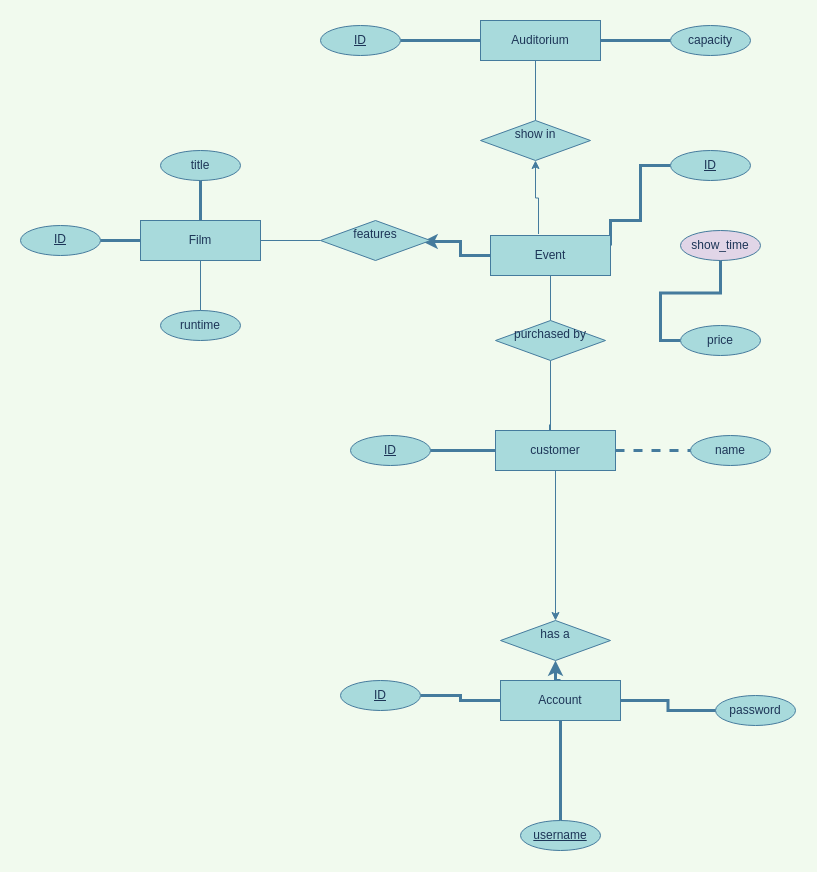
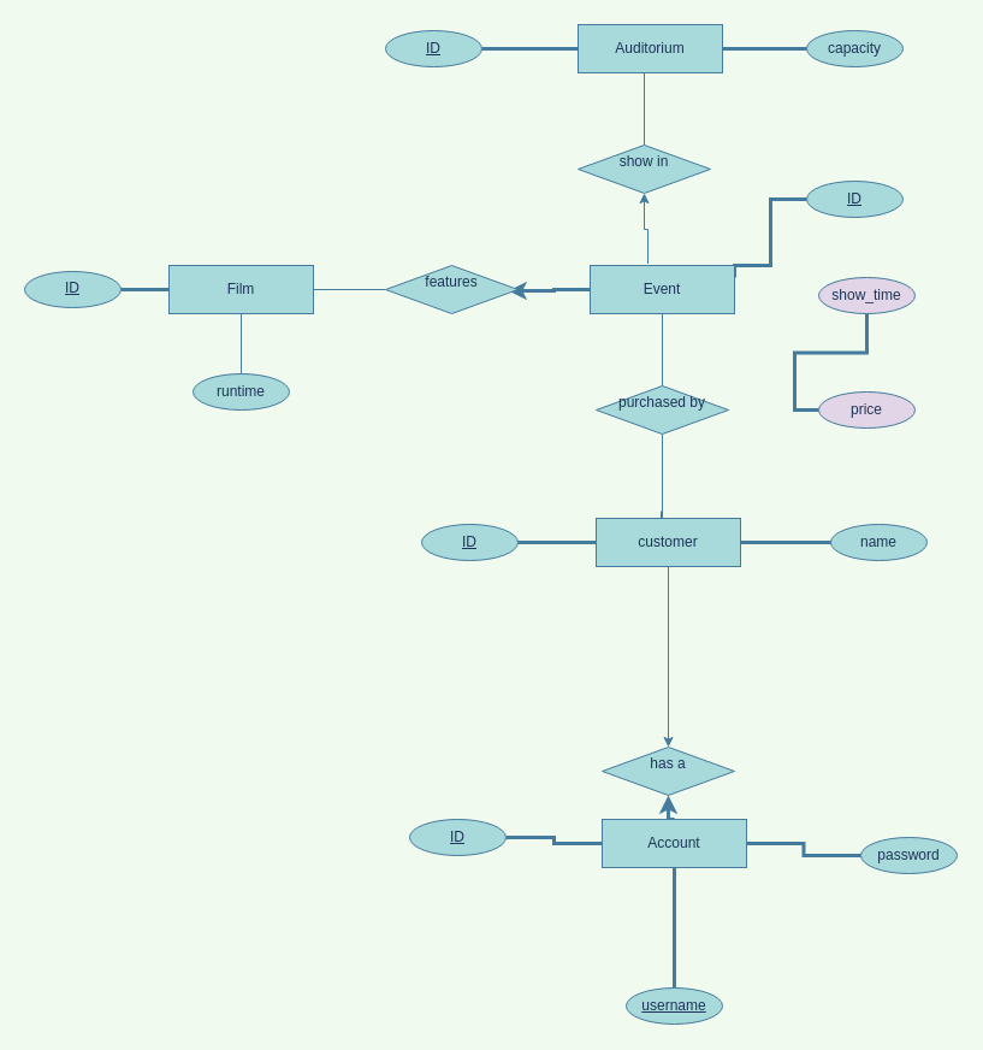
  <mxCell id="0" />
  <mxCell id="1" parent="0" />
  <mxCell id="2" value="ID" style="ellipse;whiteSpace=wrap;html=1;verticalAlign=top;fontStyle=4;fillColor=#A8DADC;strokeColor=#457B9D;fontColor=#1D3557;" vertex="1" parent="1"><mxGeometry y="225" width="80" height="30" as="geometry" x="20" /></mxCell>
  <mxCell id="3" value="runtime" style="ellipse;whiteSpace=wrap;html=1;fillColor=#A8DADC;strokeColor=#457B9D;fontColor=#1D3557;" vertex="1" parent="1"><mxGeometry x="160" y="310" width="80" height="30" as="geometry" /></mxCell>
- <mxCell id="4" value="title" style="ellipse;whiteSpace=wrap;html=1;fillColor=#A8DADC;strokeColor=#457B9D;fontColor=#1D3557;" vertex="1" parent="1"><mxGeometry x="160" y="150" width="80" height="30" as="geometry" /></mxCell>
  <mxCell id="5" style="edgeStyle=orthogonalEdgeStyle;rounded=0;orthogonalLoop=1;jettySize=auto;html=1;exitX=0.5;exitY=1;exitDx=0;exitDy=0;entryX=0.5;entryY=0;entryDx=0;entryDy=0;endArrow=none;endFill=0;strokeColor=#457B9D;fontColor=#1D3557;labelBackgroundColor=#F1FAEE;" edge="1" parent="1" source="8" target="3"><mxGeometry relative="1" as="geometry" /></mxCell>
- <mxCell id="6" style="edgeStyle=orthogonalEdgeStyle;rounded=0;orthogonalLoop=1;jettySize=auto;html=1;exitX=0.5;exitY=0;exitDx=0;exitDy=0;entryX=0.5;entryY=1;entryDx=0;entryDy=0;endArrow=none;endFill=0;strokeWidth=3;strokeColor=#457B9D;fontColor=#1D3557;labelBackgroundColor=#F1FAEE;" edge="1" parent="1" source="8" target="4"><mxGeometry relative="1" as="geometry" /></mxCell>
  <mxCell id="7" style="edgeStyle=orthogonalEdgeStyle;rounded=0;orthogonalLoop=1;jettySize=auto;html=1;exitX=0;exitY=0.5;exitDx=0;exitDy=0;entryX=1;entryY=0.5;entryDx=0;entryDy=0;endArrow=none;endFill=0;strokeWidth=3;strokeColor=#457B9D;fontColor=#1D3557;labelBackgroundColor=#F1FAEE;" edge="1" parent="1" source="8" target="2"><mxGeometry relative="1" as="geometry" /></mxCell>
  <mxCell id="8" value="Film" style="rounded=0;whiteSpace=wrap;html=1;fillColor=#A8DADC;strokeColor=#457B9D;fontColor=#1D3557;" vertex="1" parent="1"><mxGeometry x="140" y="220" width="120" height="40" as="geometry" /></mxCell>
  <mxCell id="9" style="edgeStyle=orthogonalEdgeStyle;rounded=0;orthogonalLoop=1;jettySize=auto;html=1;exitX=0.5;exitY=0;exitDx=0;exitDy=0;entryX=0.438;entryY=0.975;entryDx=0;entryDy=0;endArrow=none;endFill=0;strokeWidth=1;entryPerimeter=0;strokeColor=#457B9D;fontColor=#1D3557;labelBackgroundColor=#F1FAEE;" edge="1" parent="1" source="10" target="19"><mxGeometry relative="1" as="geometry"><Array as="points"><mxPoint x="535" y="59" /></Array></mxGeometry></mxCell>
  <mxCell id="10" value="show in" style="rhombus;whiteSpace=wrap;html=1;verticalAlign=top;fillColor=#A8DADC;strokeColor=#457B9D;fontColor=#1D3557;" vertex="1" parent="1"><mxGeometry x="480" y="120" width="110" height="40" as="geometry" /></mxCell>
  <mxCell id="11" style="edgeStyle=orthogonalEdgeStyle;rounded=0;orthogonalLoop=1;jettySize=auto;html=1;exitX=0;exitY=0.5;exitDx=0;exitDy=0;entryX=0.927;entryY=0.525;entryDx=0;entryDy=0;entryPerimeter=0;endArrow=classic;endFill=1;strokeWidth=3;strokeColor=#457B9D;fontColor=#1D3557;labelBackgroundColor=#F1FAEE;" edge="1" parent="1" source="15" target="17"><mxGeometry relative="1" as="geometry" /></mxCell>
  <mxCell id="12" style="edgeStyle=orthogonalEdgeStyle;rounded=0;orthogonalLoop=1;jettySize=auto;html=1;exitX=0.4;exitY=-0.037;exitDx=0;exitDy=0;entryX=0.5;entryY=1;entryDx=0;entryDy=0;endArrow=classic;endFill=1;strokeWidth=1;exitPerimeter=0;strokeColor=#457B9D;fontColor=#1D3557;labelBackgroundColor=#F1FAEE;" edge="1" parent="1" source="15" target="10"><mxGeometry relative="1" as="geometry" /></mxCell>
  <mxCell id="13" style="edgeStyle=orthogonalEdgeStyle;rounded=0;orthogonalLoop=1;jettySize=auto;html=1;exitX=0.5;exitY=1;exitDx=0;exitDy=0;entryX=0.5;entryY=0;entryDx=0;entryDy=0;endArrow=none;endFill=0;strokeWidth=1;strokeColor=#457B9D;fontColor=#1D3557;labelBackgroundColor=#F1FAEE;" edge="1" parent="1" source="15" target="26"><mxGeometry relative="1" as="geometry" /></mxCell>
  <mxCell id="14" style="edgeStyle=orthogonalEdgeStyle;rounded=0;orthogonalLoop=1;jettySize=auto;html=1;exitX=1;exitY=0.25;exitDx=0;exitDy=0;entryX=0;entryY=0.5;entryDx=0;entryDy=0;endArrow=none;endFill=0;strokeWidth=3;strokeColor=#457B9D;fontColor=#1D3557;labelBackgroundColor=#F1FAEE;" edge="1" parent="1" source="15" target="23"><mxGeometry relative="1" as="geometry"><Array as="points"><mxPoint x="610" y="220" /><mxPoint x="640" y="220" /><mxPoint x="640" y="165" /></Array></mxGeometry></mxCell>
- <mxCell id="15" value="Event" style="rounded=0;whiteSpace=wrap;html=1;fillColor=#A8DADC;strokeColor=#457B9D;fontColor=#1D3557;" vertex="1" parent="1"><mxGeometry x="490" y="235" width="120" height="40" as="geometry" /></mxCell>
+ <mxCell id="15" value="Event" style="rounded=0;whiteSpace=wrap;html=1;fillColor=#A8DADC;strokeColor=#457B9D;fontColor=#1D3557;" vertex="1" parent="1"><mxGeometry x="490" y="220" width="120" height="40" as="geometry" /></mxCell>
  <mxCell id="16" style="edgeStyle=orthogonalEdgeStyle;rounded=0;orthogonalLoop=1;jettySize=auto;html=1;exitX=0;exitY=0.5;exitDx=0;exitDy=0;endArrow=none;endFill=0;strokeWidth=1;strokeColor=#457B9D;fontColor=#1D3557;labelBackgroundColor=#F1FAEE;" edge="1" parent="1" source="17" target="8"><mxGeometry relative="1" as="geometry" /></mxCell>
  <mxCell id="17" value="features" style="rhombus;whiteSpace=wrap;html=1;verticalAlign=top;fillColor=#A8DADC;strokeColor=#457B9D;fontColor=#1D3557;" vertex="1" parent="1"><mxGeometry x="320" y="220" width="110" height="40" as="geometry" /></mxCell>
  <mxCell id="18" style="edgeStyle=orthogonalEdgeStyle;rounded=0;orthogonalLoop=1;jettySize=auto;html=1;exitX=0;exitY=0.5;exitDx=0;exitDy=0;entryX=1;entryY=0.5;entryDx=0;entryDy=0;endArrow=none;endFill=0;strokeWidth=3;strokeColor=#457B9D;fontColor=#1D3557;labelBackgroundColor=#F1FAEE;" edge="1" parent="1" source="19" target="22"><mxGeometry relative="1" as="geometry" /></mxCell>
  <mxCell id="19" value="Auditorium" style="rounded=0;whiteSpace=wrap;html=1;fillColor=#A8DADC;strokeColor=#457B9D;fontColor=#1D3557;" vertex="1" parent="1"><mxGeometry x="480" y="20" width="120" height="40" as="geometry" /></mxCell>
  <mxCell id="20" style="edgeStyle=orthogonalEdgeStyle;rounded=0;orthogonalLoop=1;jettySize=auto;html=1;exitX=0;exitY=0.5;exitDx=0;exitDy=0;endArrow=none;endFill=0;strokeWidth=3;strokeColor=#457B9D;fontColor=#1D3557;labelBackgroundColor=#F1FAEE;" edge="1" parent="1" source="21" target="19"><mxGeometry relative="1" as="geometry" /></mxCell>
  <mxCell id="21" value="capacity" style="ellipse;whiteSpace=wrap;html=1;fillColor=#A8DADC;strokeColor=#457B9D;fontColor=#1D3557;" vertex="1" parent="1"><mxGeometry x="670" y="25" width="80" height="30" as="geometry" /></mxCell>
  <mxCell id="22" value="ID" style="ellipse;whiteSpace=wrap;html=1;fontStyle=4;fillColor=#A8DADC;strokeColor=#457B9D;fontColor=#1D3557;" vertex="1" parent="1"><mxGeometry x="320" y="25" width="80" height="30" as="geometry" /></mxCell>
  <mxCell id="23" value="ID" style="ellipse;whiteSpace=wrap;html=1;fontStyle=4;fillColor=#A8DADC;strokeColor=#457B9D;fontColor=#1D3557;" vertex="1" parent="1"><mxGeometry x="670" y="150" width="80" height="30" as="geometry" /></mxCell>
  <mxCell id="24" value="show_time" style="ellipse;whiteSpace=wrap;html=1;fillColor=#e1d5e7;strokeColor=#457B9D;fontColor=#1D3557;" vertex="1" parent="1"><mxGeometry x="680" y="230" width="80" height="30" as="geometry" /></mxCell>
  <mxCell id="25" style="edgeStyle=orthogonalEdgeStyle;rounded=0;orthogonalLoop=1;jettySize=auto;html=1;exitX=0.5;exitY=1;exitDx=0;exitDy=0;entryX=0.45;entryY=-0.15;entryDx=0;entryDy=0;entryPerimeter=0;endArrow=none;endFill=0;strokeWidth=1;strokeColor=#457B9D;fontColor=#1D3557;labelBackgroundColor=#F1FAEE;" edge="1" parent="1" source="26" target="36"><mxGeometry relative="1" as="geometry"><Array as="points"><mxPoint x="550" y="430" /><mxPoint x="549" y="430" /></Array></mxGeometry></mxCell>
  <mxCell id="26" value="purchased by" style="rhombus;whiteSpace=wrap;html=1;verticalAlign=top;fillColor=#A8DADC;strokeColor=#457B9D;fontColor=#1D3557;" vertex="1" parent="1"><mxGeometry x="495" y="320" width="110" height="40" as="geometry" /></mxCell>
  <mxCell id="27" style="edgeStyle=orthogonalEdgeStyle;rounded=0;orthogonalLoop=1;jettySize=auto;html=1;exitX=0;exitY=0.5;exitDx=0;exitDy=0;endArrow=none;endFill=0;strokeWidth=3;strokeColor=#457B9D;fontColor=#1D3557;labelBackgroundColor=#F1FAEE;" edge="1" parent="1" source="28" target="24"><mxGeometry relative="1" as="geometry" /></mxCell>
- <mxCell id="28" value="price" style="ellipse;whiteSpace=wrap;html=1;fillColor=#A8DADC;strokeColor=#457B9D;fontColor=#1D3557;" vertex="1" parent="1"><mxGeometry x="680" y="325" width="80" height="30" as="geometry" /></mxCell>
+ <mxCell id="28" value="price" style="ellipse;whiteSpace=wrap;html=1;fillColor=#e1d5e7;strokeColor=#457B9D;fontColor=#1D3557;" vertex="1" parent="1"><mxGeometry x="680" y="325" width="80" height="30" as="geometry" /></mxCell>
  <mxCell id="29" style="edgeStyle=orthogonalEdgeStyle;rounded=0;orthogonalLoop=1;jettySize=auto;html=1;exitX=1;exitY=0.5;exitDx=0;exitDy=0;entryX=0;entryY=0.5;entryDx=0;entryDy=0;endArrow=none;endFill=0;strokeWidth=3;strokeColor=#457B9D;fontColor=#1D3557;labelBackgroundColor=#F1FAEE;" edge="1" parent="1" source="30" target="42"><mxGeometry relative="1" as="geometry" /></mxCell>
  <mxCell id="30" value="ID" style="ellipse;whiteSpace=wrap;html=1;fontStyle=4;fillColor=#A8DADC;strokeColor=#457B9D;fontColor=#1D3557;" vertex="1" parent="1"><mxGeometry x="340" y="680" width="80" height="30" as="geometry" /></mxCell>
  <mxCell id="31" value="name" style="ellipse;whiteSpace=wrap;html=1;fillColor=#A8DADC;strokeColor=#457B9D;fontColor=#1D3557;" vertex="1" parent="1"><mxGeometry x="690" y="435" width="80" height="30" as="geometry" /></mxCell>
  <mxCell id="32" value="ID" style="ellipse;whiteSpace=wrap;html=1;fontStyle=4;fillColor=#A8DADC;strokeColor=#457B9D;fontColor=#1D3557;" vertex="1" parent="1"><mxGeometry x="350" y="435" width="80" height="30" as="geometry" /></mxCell>
  <mxCell id="33" style="edgeStyle=orthogonalEdgeStyle;rounded=0;orthogonalLoop=1;jettySize=auto;html=1;exitX=0;exitY=0.5;exitDx=0;exitDy=0;endArrow=none;endFill=0;strokeWidth=3;strokeColor=#457B9D;fontColor=#1D3557;labelBackgroundColor=#F1FAEE;" edge="1" parent="1" source="36" target="32"><mxGeometry relative="1" as="geometry" /></mxCell>
- <mxCell id="34" style="edgeStyle=orthogonalEdgeStyle;rounded=0;orthogonalLoop=1;jettySize=auto;html=1;exitX=1;exitY=0.5;exitDx=0;exitDy=0;entryX=0;entryY=0.5;entryDx=0;entryDy=0;endArrow=none;endFill=0;strokeWidth=3;strokeColor=#457B9D;fontColor=#1D3557;labelBackgroundColor=#F1FAEE;dashed=1;" edge="1" parent="1" source="36" target="31"><mxGeometry relative="1" as="geometry" /></mxCell>
+ <mxCell id="34" style="edgeStyle=orthogonalEdgeStyle;rounded=0;orthogonalLoop=1;jettySize=auto;html=1;exitX=1;exitY=0.5;exitDx=0;exitDy=0;entryX=0;entryY=0.5;entryDx=0;entryDy=0;endArrow=none;endFill=0;strokeWidth=3;strokeColor=#457B9D;fontColor=#1D3557;labelBackgroundColor=#F1FAEE;" edge="1" parent="1" source="36" target="31"><mxGeometry relative="1" as="geometry" /></mxCell>
  <mxCell id="35" style="edgeStyle=orthogonalEdgeStyle;rounded=0;orthogonalLoop=1;jettySize=auto;html=1;exitX=0.5;exitY=1;exitDx=0;exitDy=0;entryX=0.5;entryY=0;entryDx=0;entryDy=0;endArrow=classic;endFill=1;strokeWidth=1;strokeColor=#457B9D;fontColor=#1D3557;labelBackgroundColor=#F1FAEE;" edge="1" parent="1" source="36" target="43"><mxGeometry relative="1" as="geometry" /></mxCell>
  <mxCell id="36" value="customer" style="rounded=0;whiteSpace=wrap;html=1;fillColor=#A8DADC;strokeColor=#457B9D;fontColor=#1D3557;" vertex="1" parent="1"><mxGeometry x="495" y="430" width="120" height="40" as="geometry" /></mxCell>
  <mxCell id="37" value="password" style="ellipse;whiteSpace=wrap;html=1;fillColor=#A8DADC;strokeColor=#457B9D;fontColor=#1D3557;" vertex="1" parent="1"><mxGeometry x="715" y="695" width="80" height="30" as="geometry" /></mxCell>
  <mxCell id="38" style="edgeStyle=orthogonalEdgeStyle;rounded=0;orthogonalLoop=1;jettySize=auto;html=1;exitX=0.5;exitY=0;exitDx=0;exitDy=0;entryX=0.5;entryY=1;entryDx=0;entryDy=0;endArrow=none;endFill=0;strokeWidth=3;strokeColor=#457B9D;fontColor=#1D3557;labelBackgroundColor=#F1FAEE;" edge="1" parent="1" source="39" target="42"><mxGeometry relative="1" as="geometry" /></mxCell>
  <mxCell id="39" value="username" style="ellipse;whiteSpace=wrap;html=1;fontStyle=4;fillColor=#A8DADC;strokeColor=#457B9D;fontColor=#1D3557;" vertex="1" parent="1"><mxGeometry x="520" y="820" width="80" height="30" as="geometry" /></mxCell>
  <mxCell id="40" style="edgeStyle=orthogonalEdgeStyle;rounded=0;orthogonalLoop=1;jettySize=auto;html=1;exitX=1;exitY=0.5;exitDx=0;exitDy=0;entryX=0;entryY=0.5;entryDx=0;entryDy=0;endArrow=none;endFill=0;strokeWidth=3;strokeColor=#457B9D;fontColor=#1D3557;labelBackgroundColor=#F1FAEE;" edge="1" parent="1" source="42" target="37"><mxGeometry relative="1" as="geometry" /></mxCell>
  <mxCell id="41" style="edgeStyle=orthogonalEdgeStyle;rounded=0;orthogonalLoop=1;jettySize=auto;html=1;exitX=0.5;exitY=0;exitDx=0;exitDy=0;entryX=0.5;entryY=1;entryDx=0;entryDy=0;endArrow=classic;endFill=1;strokeWidth=3;strokeColor=#457B9D;fontColor=#1D3557;labelBackgroundColor=#F1FAEE;" edge="1" parent="1" source="42" target="43"><mxGeometry relative="1" as="geometry" /></mxCell>
  <mxCell id="42" value="Account" style="rounded=0;whiteSpace=wrap;html=1;fillColor=#A8DADC;strokeColor=#457B9D;fontColor=#1D3557;" vertex="1" parent="1"><mxGeometry x="500" y="680" width="120" height="40" as="geometry" /></mxCell>
  <mxCell id="43" value="has a" style="rhombus;whiteSpace=wrap;html=1;verticalAlign=top;fillColor=#A8DADC;strokeColor=#457B9D;fontColor=#1D3557;" vertex="1" parent="1"><mxGeometry x="500" y="620" width="110" height="40" as="geometry" /></mxCell>
